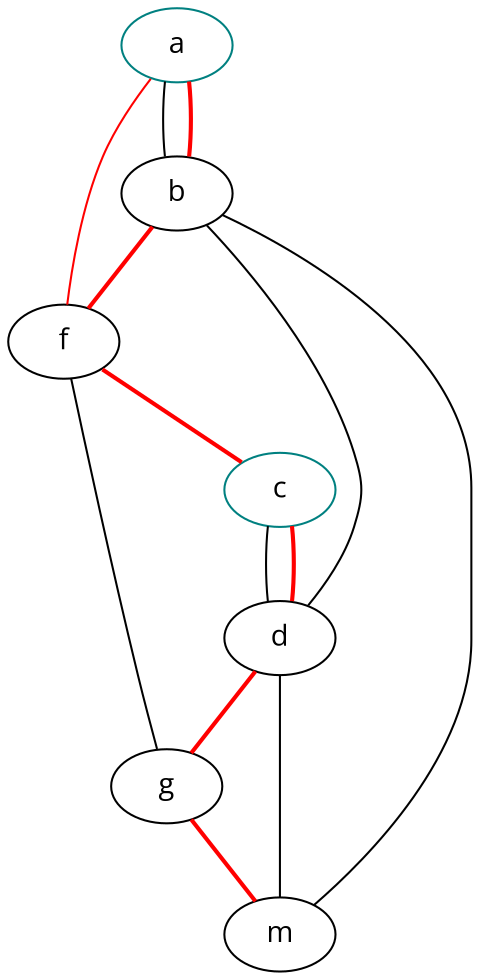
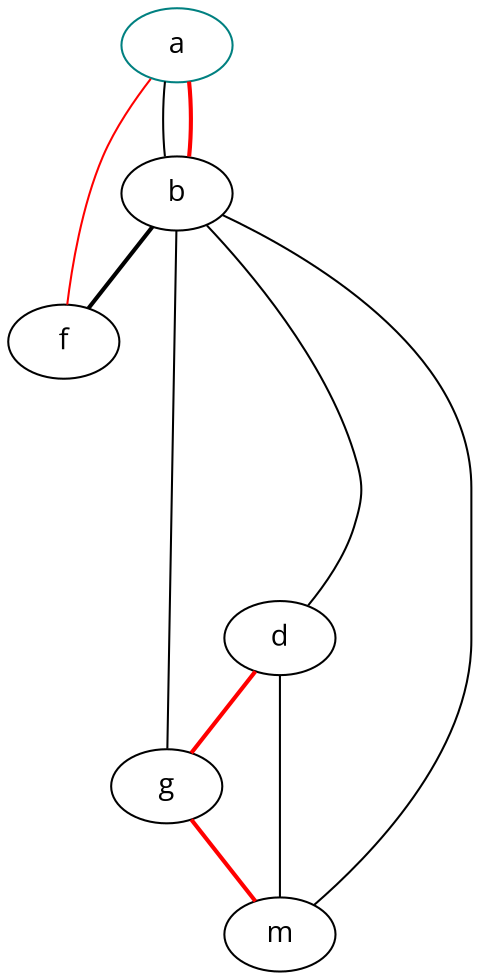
  graph {
    fontname="Open Sans"
    node [color=black fontname="Open Sans"]
    edge [color=red fontname="Open Sans"]
    b
    a [color=teal]
    f
    d
    m
-   c [color=teal]
    g
-   b -- f [penwidth=2.0]
+   b -- f [color=black penwidth=2.0]
    b -- d [color=""]
    b -- m [color=""]
    a -- b [color=""]
    a -- b [penwidth=2.0]
    a -- f
-   f -- c [penwidth=2.0]
-   f -- g [color=""]
+   b -- g [color=""]
    d -- m [color=""]
    d -- g [penwidth=2.0]
-   c -- d [color=""]
-   c -- d [penwidth=2.0]
    g -- m [penwidth=2.0]
  }
